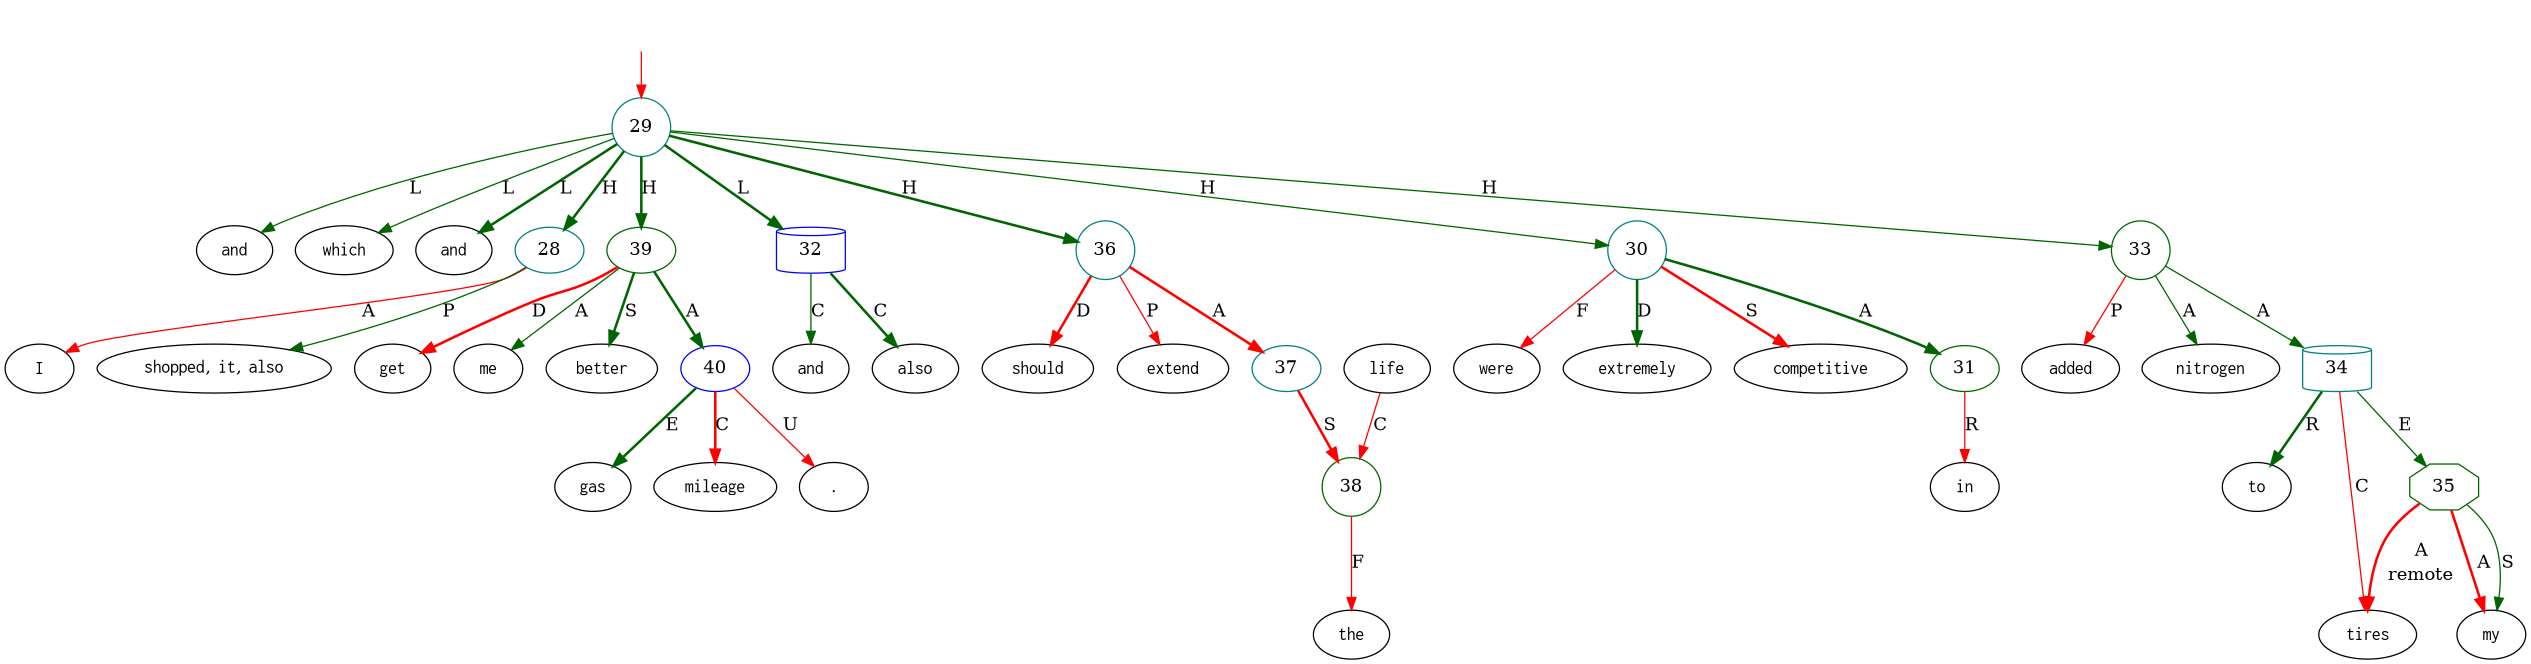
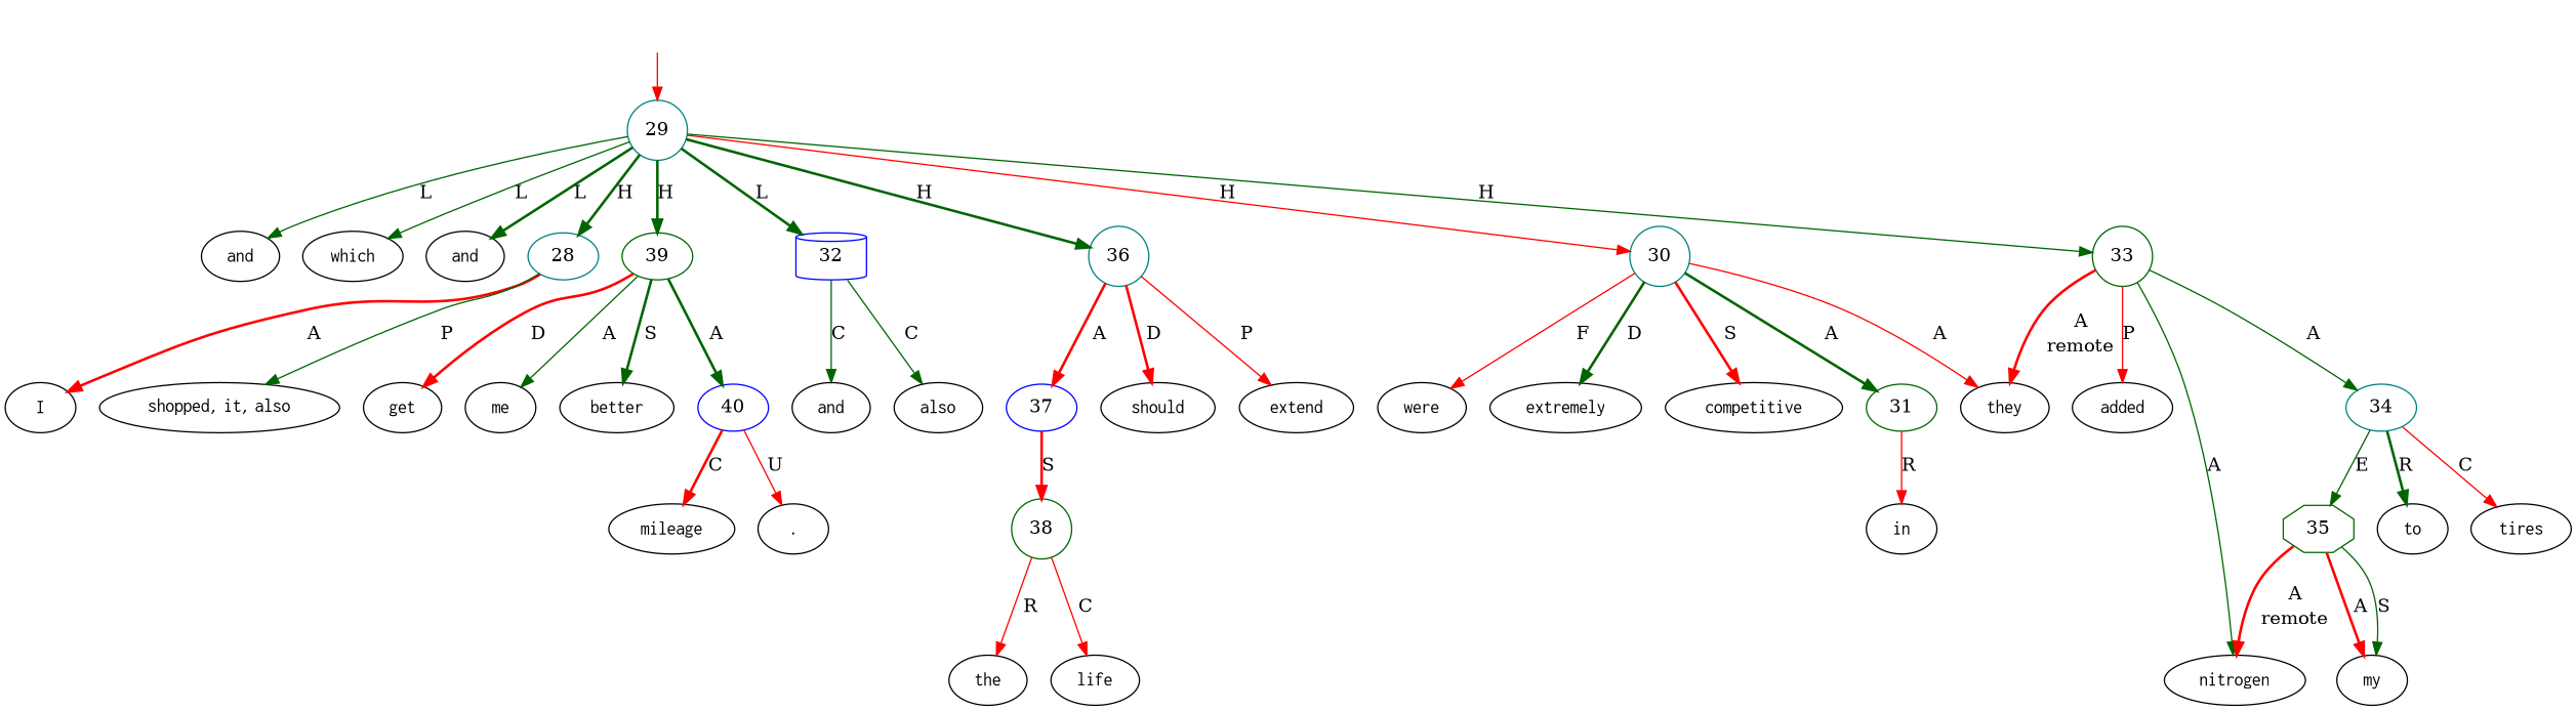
  digraph {
    node [shape=oval]
    edge [color=darkgreen style=bold]
    top [style=invis shape=""]
    29 [color=teal shape=circle]
    n3 [label=<<table align="center" border="0" cellspacing="0"><tr><td colspan="2"><font face="Courier">and</font></td></tr></table>>]
    n4 [label=<<table align="center" border="0" cellspacing="0"><tr><td colspan="2"><font face="Courier">which</font></td></tr></table>>]
    n5 [label=<<table align="center" border="0" cellspacing="0"><tr><td colspan="2"><font face="Courier">and</font></td></tr></table>>]
    28 [color=teal shape=ellipse]
    39 [color=darkgreen shape=ellipse]
    32 [color=blue shape=cylinder]
    36 [color=teal shape=circle]
    30 [color=teal shape=circle]
    33 [color=darkgreen shape=circle]
    n12 [label=<<table align="center" border="0" cellspacing="0"><tr><td colspan="2"><font face="Courier">I</font></td></tr></table>>]
    n13 [label=<<table align="center" border="0" cellspacing="0"><tr><td colspan="2"><font face="Courier">shopped</font>,&nbsp;<font face="Courier">it</font>,&nbsp;<font face="Courier">also</font></td></tr></table>>]
    n14 [label=<<table align="center" border="0" cellspacing="0"><tr><td colspan="2"><font face="Courier">get</font></td></tr></table>>]
    n15 [label=<<table align="center" border="0" cellspacing="0"><tr><td colspan="2"><font face="Courier">me</font></td></tr></table>>]
    n16 [label=<<table align="center" border="0" cellspacing="0"><tr><td colspan="2"><font face="Courier">better</font></td></tr></table>>]
    40 [color=blue shape=ellipse]
    n18 [label=<<table align="center" border="0" cellspacing="0"><tr><td colspan="2"><font face="Courier">and</font></td></tr></table>>]
    n19 [label=<<table align="center" border="0" cellspacing="0"><tr><td colspan="2"><font face="Courier">also</font></td></tr></table>>]
    n20 [label=<<table align="center" border="0" cellspacing="0"><tr><td colspan="2"><font face="Courier">should</font></td></tr></table>>]
    n21 [label=<<table align="center" border="0" cellspacing="0"><tr><td colspan="2"><font face="Courier">extend</font></td></tr></table>>]
-   37 [color=teal shape=ellipse]
+   37 [color=blue shape=ellipse]
+   n23 [label=<<table align="center" border="0" cellspacing="0"><tr><td colspan="2"><font face="Courier">they</font></td></tr></table>>]
    n24 [label=<<table align="center" border="0" cellspacing="0"><tr><td colspan="2"><font face="Courier">were</font></td></tr></table>>]
    n25 [label=<<table align="center" border="0" cellspacing="0"><tr><td colspan="2"><font face="Courier">extremely</font></td></tr></table>>]
    n26 [label=<<table align="center" border="0" cellspacing="0"><tr><td colspan="2"><font face="Courier">competitive</font></td></tr></table>>]
    31 [color=darkgreen shape=ellipse]
    n28 [label=<<table align="center" border="0" cellspacing="0"><tr><td colspan="2"><font face="Courier">added</font></td></tr></table>>]
    n29 [label=<<table align="center" border="0" cellspacing="0"><tr><td colspan="2"><font face="Courier">nitrogen</font></td></tr></table>>]
-   34 [color=teal shape=cylinder]
+   34 [color=teal shape=ellipse]
    n31 [label=<<table align="center" border="0" cellspacing="0"><tr><td colspan="2"><font face="Courier">in</font></td></tr></table>>]
    n32 [label=<<table align="center" border="0" cellspacing="0"><tr><td colspan="2"><font face="Courier">to</font></td></tr></table>>]
    n33 [label=<<table align="center" border="0" cellspacing="0"><tr><td colspan="2"><font face="Courier">my</font></td></tr></table>>]
    n34 [label=<<table align="center" border="0" cellspacing="0"><tr><td colspan="2"><font face="Courier">tires</font></td></tr></table>>]
    n35 [label=<<table align="center" border="0" cellspacing="0"><tr><td colspan="2"><font face="Courier">the</font></td></tr></table>>]
    n36 [label=<<table align="center" border="0" cellspacing="0"><tr><td colspan="2"><font face="Courier">life</font></td></tr></table>>]
-   n37 [label=<<table align="center" border="0" cellspacing="0"><tr><td colspan="2"><font face="Courier">gas</font></td></tr></table>>]
    n38 [label=<<table align="center" border="0" cellspacing="0"><tr><td colspan="2"><font face="Courier">mileage</font></td></tr></table>>]
    n39 [label=<<table align="center" border="0" cellspacing="0"><tr><td colspan="2"><font face="Courier">.</font></td></tr></table>>]
    38 [color=darkgreen shape=circle]
    35 [color=darkgreen shape=octagon]
    top -> 29 [color=red style=solid]
    29 -> n3 [label=L style=solid]
    29 -> n4 [label=L style=solid]
    29 -> n5 [label=L]
    29 -> 28 [label=H]
    29 -> 39 [label=H]
    29 -> 32 [label=L]
    29 -> 36 [label=H]
-   29 -> 30 [label=H style=solid]
+   29 -> 30 [color=red label=H style=solid]
    29 -> 33 [label=H style=solid]
-   28 -> n12 [color=red label=A style=solid]
+   28 -> n12 [color=red label=A]
    28 -> n13 [label=P style=solid]
    39 -> n14 [color=red label=D]
    39 -> n15 [label=A style=solid]
    39 -> n16 [label=S]
    39 -> 40 [label=A]
    32 -> n18 [label=C style=solid]
-   32 -> n19 [label=C]
+   32 -> n19 [label=C style=solid]
    36 -> n20 [color=red label=D]
    36 -> n21 [color=red label=P style=solid]
    36 -> 37 [color=red label=A]
+   30 -> n23 [color=red label=A style=solid]
    30 -> n24 [color=red label=F style=solid]
    30 -> n25 [label=D]
    30 -> n26 [color=red label=S]
    30 -> 31 [label=A]
+   33 -> n23 [color=red label=<<table align="center" border="0" cellspacing="0"><tr><td colspan="1">A</td></tr><tr><td>remote</td></tr></table>>]
    33 -> n28 [color=red label=P style=solid]
    33 -> n29 [label=A style=solid]
    33 -> 34 [label=A style=solid]
-   40 -> n37 [label=E]
    40 -> n38 [color=red label=C]
    40 -> n39 [color=red label=U style=solid]
    37 -> 38 [color=red label=S]
    31 -> n31 [color=red label=R style=solid]
    34 -> n32 [label=R]
    34 -> n34 [color=red label=C style=solid]
    34 -> 35 [label=E style=solid]
-   38 -> n35 [color=red label=F style=solid]
-   n36 -> 38 [color=red label=C style=solid]
+   38 -> n35 [color=red label=R style=solid]
+   38 -> n36 [color=red label=C style=solid]
    35 -> n33 [color=red label=A]
    35 -> n33 [label=S style=solid]
-   35 -> n34 [color=red label=<<table align="center" border="0" cellspacing="0"><tr><td colspan="1">A</td></tr><tr><td>remote</td></tr></table>>]
+   35 -> n29 [color=red label=<<table align="center" border="0" cellspacing="0"><tr><td colspan="1">A</td></tr><tr><td>remote</td></tr></table>>]
  }
